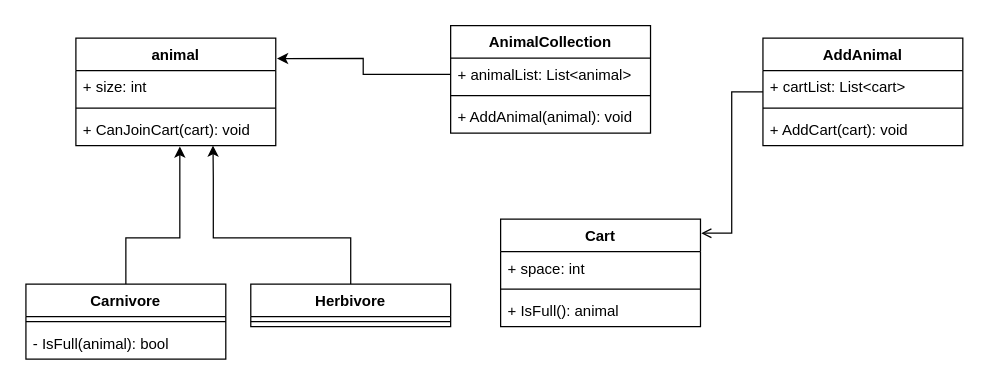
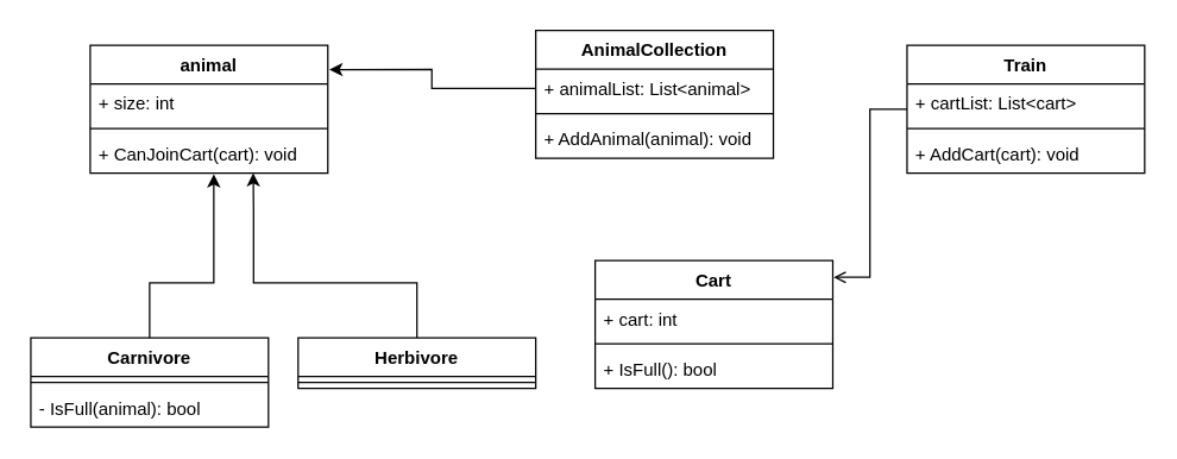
  <mxCell id="0" />
  <mxCell id="1" parent="0" />
  <mxCell id="2" value="AnimalCollection" style="swimlane;fontStyle=1;align=center;verticalAlign=top;childLayout=stackLayout;horizontal=1;startSize=26;horizontalStack=0;resizeParent=1;resizeParentMax=0;resizeLast=0;collapsible=1;marginBottom=0;" vertex="1" parent="1"><mxGeometry x="360" y="20" width="160" height="86" as="geometry"><mxRectangle x="440" y="130" width="60" height="30" as="alternateBounds" /></mxGeometry></mxCell>
  <mxCell id="3" value="+ animalList: List&lt;animal&gt;" style="text;strokeColor=none;fillColor=none;align=left;verticalAlign=top;spacingLeft=4;spacingRight=4;overflow=hidden;rotatable=0;points=[[0,0.5],[1,0.5]];portConstraint=eastwest;" vertex="1" parent="2"><mxGeometry y="26" width="160" height="26" as="geometry" /></mxCell>
  <mxCell id="4" value="" style="line;strokeWidth=1;fillColor=none;align=left;verticalAlign=middle;spacingTop=-1;spacingLeft=3;spacingRight=3;rotatable=0;labelPosition=right;points=[];portConstraint=eastwest;strokeColor=inherit;" vertex="1" parent="2"><mxGeometry y="52" width="160" height="8" as="geometry" /></mxCell>
  <mxCell id="5" value="+ AddAnimal(animal): void" style="text;strokeColor=none;fillColor=none;align=left;verticalAlign=top;spacingLeft=4;spacingRight=4;overflow=hidden;rotatable=0;points=[[0,0.5],[1,0.5]];portConstraint=eastwest;" vertex="1" parent="2"><mxGeometry y="60" width="160" height="26" as="geometry" /></mxCell>
  <mxCell id="6" value="animal" style="swimlane;fontStyle=1;align=center;verticalAlign=top;childLayout=stackLayout;horizontal=1;startSize=26;horizontalStack=0;resizeParent=1;resizeParentMax=0;resizeLast=0;collapsible=1;marginBottom=0;" vertex="1" parent="1"><mxGeometry x="60" y="30" width="160" height="86" as="geometry" /></mxCell>
  <mxCell id="7" value="+ size: int" style="text;strokeColor=none;fillColor=none;align=left;verticalAlign=top;spacingLeft=4;spacingRight=4;overflow=hidden;rotatable=0;points=[[0,0.5],[1,0.5]];portConstraint=eastwest;" vertex="1" parent="6"><mxGeometry y="26" width="160" height="26" as="geometry" /></mxCell>
  <mxCell id="8" value="" style="line;strokeWidth=1;fillColor=none;align=left;verticalAlign=middle;spacingTop=-1;spacingLeft=3;spacingRight=3;rotatable=0;labelPosition=right;points=[];portConstraint=eastwest;strokeColor=inherit;" vertex="1" parent="6"><mxGeometry y="52" width="160" height="8" as="geometry" /></mxCell>
  <mxCell id="9" value="+ CanJoinCart(cart): void" style="text;strokeColor=none;fillColor=none;align=left;verticalAlign=top;spacingLeft=4;spacingRight=4;overflow=hidden;rotatable=0;points=[[0,0.5],[1,0.5]];portConstraint=eastwest;" vertex="1" parent="6"><mxGeometry y="60" width="160" height="26" as="geometry" /></mxCell>
  <mxCell id="10" value="" style="edgeStyle=orthogonalEdgeStyle;rounded=0;orthogonalLoop=1;jettySize=auto;html=1;entryX=0.52;entryY=1.03;entryDx=0;entryDy=0;entryPerimeter=0;" edge="1" parent="1" source="11" target="9"><mxGeometry relative="1" as="geometry"><mxPoint x="143.04" y="141.974" as="targetPoint" /><Array as="points"><mxPoint x="100" y="190" /><mxPoint x="143" y="190" /></Array></mxGeometry></mxCell>
  <mxCell id="11" value="Carnivore" style="swimlane;fontStyle=1;align=center;verticalAlign=top;childLayout=stackLayout;horizontal=1;startSize=26;horizontalStack=0;resizeParent=1;resizeParentMax=0;resizeLast=0;collapsible=1;marginBottom=0;" vertex="1" parent="1"><mxGeometry x="20" y="227" width="160" height="60" as="geometry" /></mxCell>
  <mxCell id="12" value="" style="line;strokeWidth=1;fillColor=none;align=left;verticalAlign=middle;spacingTop=-1;spacingLeft=3;spacingRight=3;rotatable=0;labelPosition=right;points=[];portConstraint=eastwest;strokeColor=inherit;" vertex="1" parent="11"><mxGeometry y="26" width="160" height="8" as="geometry" /></mxCell>
  <mxCell id="13" value="- IsFull(animal): bool" style="text;strokeColor=none;fillColor=none;align=left;verticalAlign=top;spacingLeft=4;spacingRight=4;overflow=hidden;rotatable=0;points=[[0,0.5],[1,0.5]];portConstraint=eastwest;" vertex="1" parent="11"><mxGeometry y="34" width="160" height="26" as="geometry" /></mxCell>
  <mxCell id="14" style="edgeStyle=orthogonalEdgeStyle;rounded=0;orthogonalLoop=1;jettySize=auto;html=1;exitX=0.5;exitY=0;exitDx=0;exitDy=0;entryX=0.686;entryY=1;entryDx=0;entryDy=0;entryPerimeter=0;" edge="1" parent="1" source="15" target="9"><mxGeometry relative="1" as="geometry"><mxPoint x="170" y="140" as="targetPoint" /><Array as="points"><mxPoint x="280" y="190" /><mxPoint x="170" y="190" /><mxPoint x="170" y="142" /></Array></mxGeometry></mxCell>
  <mxCell id="15" value="Herbivore" style="swimlane;fontStyle=1;align=center;verticalAlign=top;childLayout=stackLayout;horizontal=1;startSize=26;horizontalStack=0;resizeParent=1;resizeParentMax=0;resizeLast=0;collapsible=1;marginBottom=0;" vertex="1" parent="1"><mxGeometry x="200" y="227" width="160" height="34" as="geometry" /></mxCell>
  <mxCell id="16" value="" style="line;strokeWidth=1;fillColor=none;align=left;verticalAlign=middle;spacingTop=-1;spacingLeft=3;spacingRight=3;rotatable=0;labelPosition=right;points=[];portConstraint=eastwest;strokeColor=inherit;" vertex="1" parent="15"><mxGeometry y="26" width="160" height="8" as="geometry" /></mxCell>
  <mxCell id="17" style="edgeStyle=orthogonalEdgeStyle;rounded=0;orthogonalLoop=1;jettySize=auto;html=1;exitX=0;exitY=0.5;exitDx=0;exitDy=0;entryX=1.006;entryY=0.19;entryDx=0;entryDy=0;entryPerimeter=0;" edge="1" parent="1" source="3" target="6"><mxGeometry relative="1" as="geometry" /></mxCell>
  <mxCell id="18" style="edgeStyle=orthogonalEdgeStyle;rounded=0;orthogonalLoop=1;jettySize=auto;html=1;entryX=1.004;entryY=0.13;entryDx=0;entryDy=0;entryPerimeter=0;endArrow=open;" edge="1" parent="1" source="19" target="23"><mxGeometry relative="1" as="geometry" /></mxCell>
- <mxCell id="19" value="AddAnimal&#10;" style="swimlane;fontStyle=1;align=center;verticalAlign=top;childLayout=stackLayout;horizontal=1;startSize=26;horizontalStack=0;resizeParent=1;resizeParentMax=0;resizeLast=0;collapsible=1;marginBottom=0;" vertex="1" parent="1"><mxGeometry x="610" y="30" width="160" height="86" as="geometry"><mxRectangle x="660" y="130" width="70" height="30" as="alternateBounds" /></mxGeometry></mxCell>
+ <mxCell id="19" value="Train&#10;" style="swimlane;fontStyle=1;align=center;verticalAlign=top;childLayout=stackLayout;horizontal=1;startSize=26;horizontalStack=0;resizeParent=1;resizeParentMax=0;resizeLast=0;collapsible=1;marginBottom=0;" vertex="1" parent="1"><mxGeometry x="610" y="30" width="160" height="86" as="geometry"><mxRectangle x="660" y="130" width="70" height="30" as="alternateBounds" /></mxGeometry></mxCell>
  <mxCell id="20" value="+ cartList: List&lt;cart&gt;" style="text;strokeColor=none;fillColor=none;align=left;verticalAlign=top;spacingLeft=4;spacingRight=4;overflow=hidden;rotatable=0;points=[[0,0.5],[1,0.5]];portConstraint=eastwest;" vertex="1" parent="19"><mxGeometry y="26" width="160" height="26" as="geometry" /></mxCell>
  <mxCell id="21" value="" style="line;strokeWidth=1;fillColor=none;align=left;verticalAlign=middle;spacingTop=-1;spacingLeft=3;spacingRight=3;rotatable=0;labelPosition=right;points=[];portConstraint=eastwest;strokeColor=inherit;" vertex="1" parent="19"><mxGeometry y="52" width="160" height="8" as="geometry" /></mxCell>
  <mxCell id="22" value="+ AddCart(cart): void" style="text;strokeColor=none;fillColor=none;align=left;verticalAlign=top;spacingLeft=4;spacingRight=4;overflow=hidden;rotatable=0;points=[[0,0.5],[1,0.5]];portConstraint=eastwest;" vertex="1" parent="19"><mxGeometry y="60" width="160" height="26" as="geometry" /></mxCell>
  <mxCell id="23" value="Cart" style="swimlane;fontStyle=1;align=center;verticalAlign=top;childLayout=stackLayout;horizontal=1;startSize=26;horizontalStack=0;resizeParent=1;resizeParentMax=0;resizeLast=0;collapsible=1;marginBottom=0;" vertex="1" parent="1"><mxGeometry x="400" y="175" width="160" height="86" as="geometry" /></mxCell>
- <mxCell id="24" value="+ space: int" style="text;strokeColor=none;fillColor=none;align=left;verticalAlign=top;spacingLeft=4;spacingRight=4;overflow=hidden;rotatable=0;points=[[0,0.5],[1,0.5]];portConstraint=eastwest;" vertex="1" parent="23"><mxGeometry y="26" width="160" height="26" as="geometry" /></mxCell>
+ <mxCell id="24" value="+ cart: int" style="text;strokeColor=none;fillColor=none;align=left;verticalAlign=top;spacingLeft=4;spacingRight=4;overflow=hidden;rotatable=0;points=[[0,0.5],[1,0.5]];portConstraint=eastwest;" vertex="1" parent="23"><mxGeometry y="26" width="160" height="26" as="geometry" /></mxCell>
  <mxCell id="25" value="" style="line;strokeWidth=1;fillColor=none;align=left;verticalAlign=middle;spacingTop=-1;spacingLeft=3;spacingRight=3;rotatable=0;labelPosition=right;points=[];portConstraint=eastwest;strokeColor=inherit;" vertex="1" parent="23"><mxGeometry y="52" width="160" height="8" as="geometry" /></mxCell>
- <mxCell id="26" value="+ IsFull(): animal" style="text;strokeColor=none;fillColor=none;align=left;verticalAlign=top;spacingLeft=4;spacingRight=4;overflow=hidden;rotatable=0;points=[[0,0.5],[1,0.5]];portConstraint=eastwest;" vertex="1" parent="23"><mxGeometry y="60" width="160" height="26" as="geometry" /></mxCell>
+ <mxCell id="26" value="+ IsFull(): bool" style="text;strokeColor=none;fillColor=none;align=left;verticalAlign=top;spacingLeft=4;spacingRight=4;overflow=hidden;rotatable=0;points=[[0,0.5],[1,0.5]];portConstraint=eastwest;" vertex="1" parent="23"><mxGeometry y="60" width="160" height="26" as="geometry" /></mxCell>
